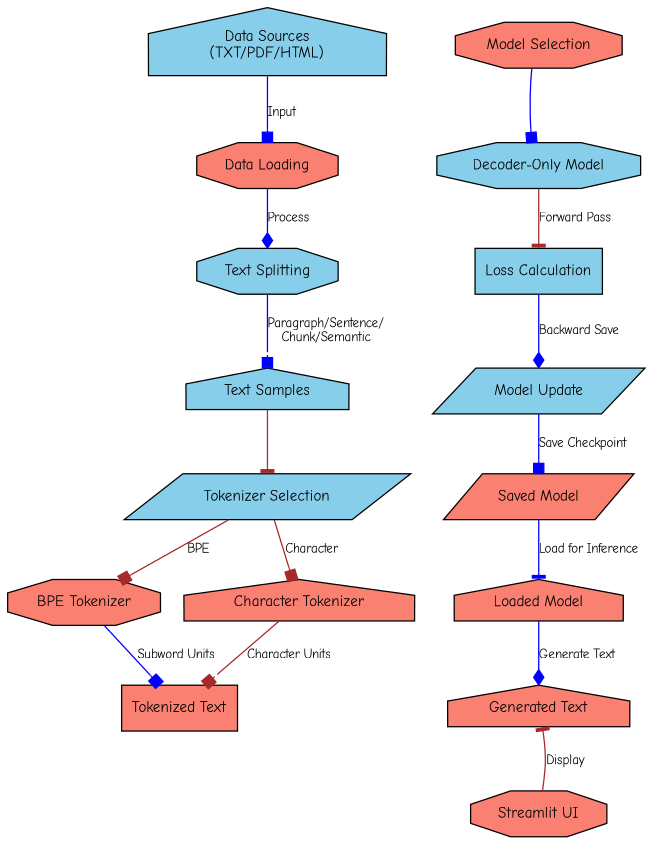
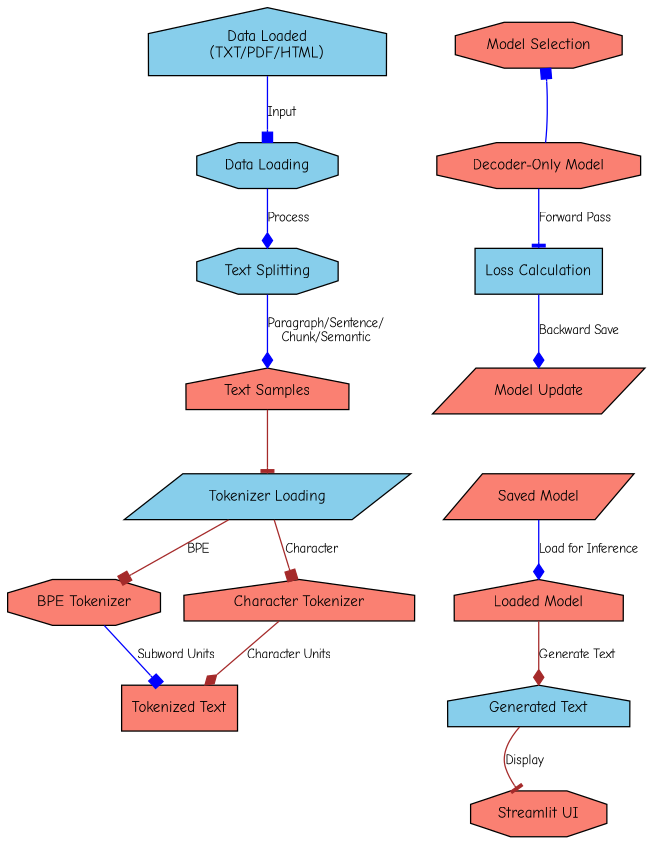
  digraph {
    fontname="Comic Neue"
    node [fillcolor=skyblue fontname="Comic Neue" fontsize=12 shape=octagon style=filled]
    edge [arrowhead=box color=blue fontname="Comic Neue" fontsize=10]
-   n1 [label="Data Sources\n(TXT/PDF/HTML)" shape=house]
-   n2 [fillcolor=salmon label="Data Loading"]
+   n1 [label="Data Loaded\n(TXT/PDF/HTML)" shape=house]
+   n2 [label="Data Loading"]
    n3 [label="Text Splitting"]
-   n4 [label="Text Samples" shape=house]
-   n5 [label="Tokenizer Selection" shape=parallelogram]
+   n4 [fillcolor=salmon label="Text Samples" shape=house]
+   n5 [label="Tokenizer Loading" shape=parallelogram]
    n6 [fillcolor=salmon label="BPE Tokenizer"]
    n7 [fillcolor=salmon label="Character Tokenizer" shape=house]
    n8 [fillcolor=salmon label="Tokenized Text" shape=box]
    n9 [fillcolor=salmon label="Model Selection"]
-   n10 [label="Decoder-Only Model"]
-   n11 [fillcolor=salmon label="Generated Text" shape=house]
+   n10 [fillcolor=salmon label="Decoder-Only Model"]
+   n11 [label="Generated Text" shape=house]
    n12 [fillcolor=salmon label="Streamlit UI"]
    n13 [label="Loss Calculation" shape=box]
-   n14 [label="Model Update" shape=parallelogram]
+   n14 [fillcolor=salmon label="Model Update" shape=parallelogram]
    n15 [fillcolor=salmon label="Saved Model" shape=parallelogram]
    n16 [fillcolor=salmon label="Loaded Model" shape=house]
    n1 -> n2 [label=Input]
    n2 -> n3 [arrowhead=diamond label=Process]
-   n3 -> n4 [label="Paragraph/Sentence/\nChunk/Semantic"]
+   n3 -> n4 [arrowhead=diamond label="Paragraph/Sentence/\nChunk/Semantic"]
    n4 -> n5 [arrowhead=tee color=brown]
    n5 -> n6 [color=brown label=BPE]
    n5 -> n7 [color=brown label=Character]
    n6 -> n8 [label="Subword Units"]
-   n7 -> n8 [color=brown label="Character Units"]
-   n9 -> n10
-   n10 -> n13 [arrowhead=tee color=brown label="Forward Pass"]
-   n12 -> n11 [arrowhead=tee color=brown label=Display]
+   n7 -> n8 [arrowhead=diamond color=brown label="Character Units"]
+   n10 -> n9
+   n10 -> n13 [arrowhead=tee label="Forward Pass"]
+   n11 -> n12 [arrowhead=tee color=brown label=Display]
    n13 -> n14 [arrowhead=diamond label="Backward Save"]
-   n14 -> n15 [label="Save Checkpoint"]
-   n15 -> n16 [arrowhead=tee label="Load for Inference"]
-   n16 -> n11 [arrowhead=diamond label="Generate Text"]
+   n15 -> n16 [arrowhead=diamond label="Load for Inference"]
+   n16 -> n11 [arrowhead=diamond color=brown label="Generate Text"]
  }
